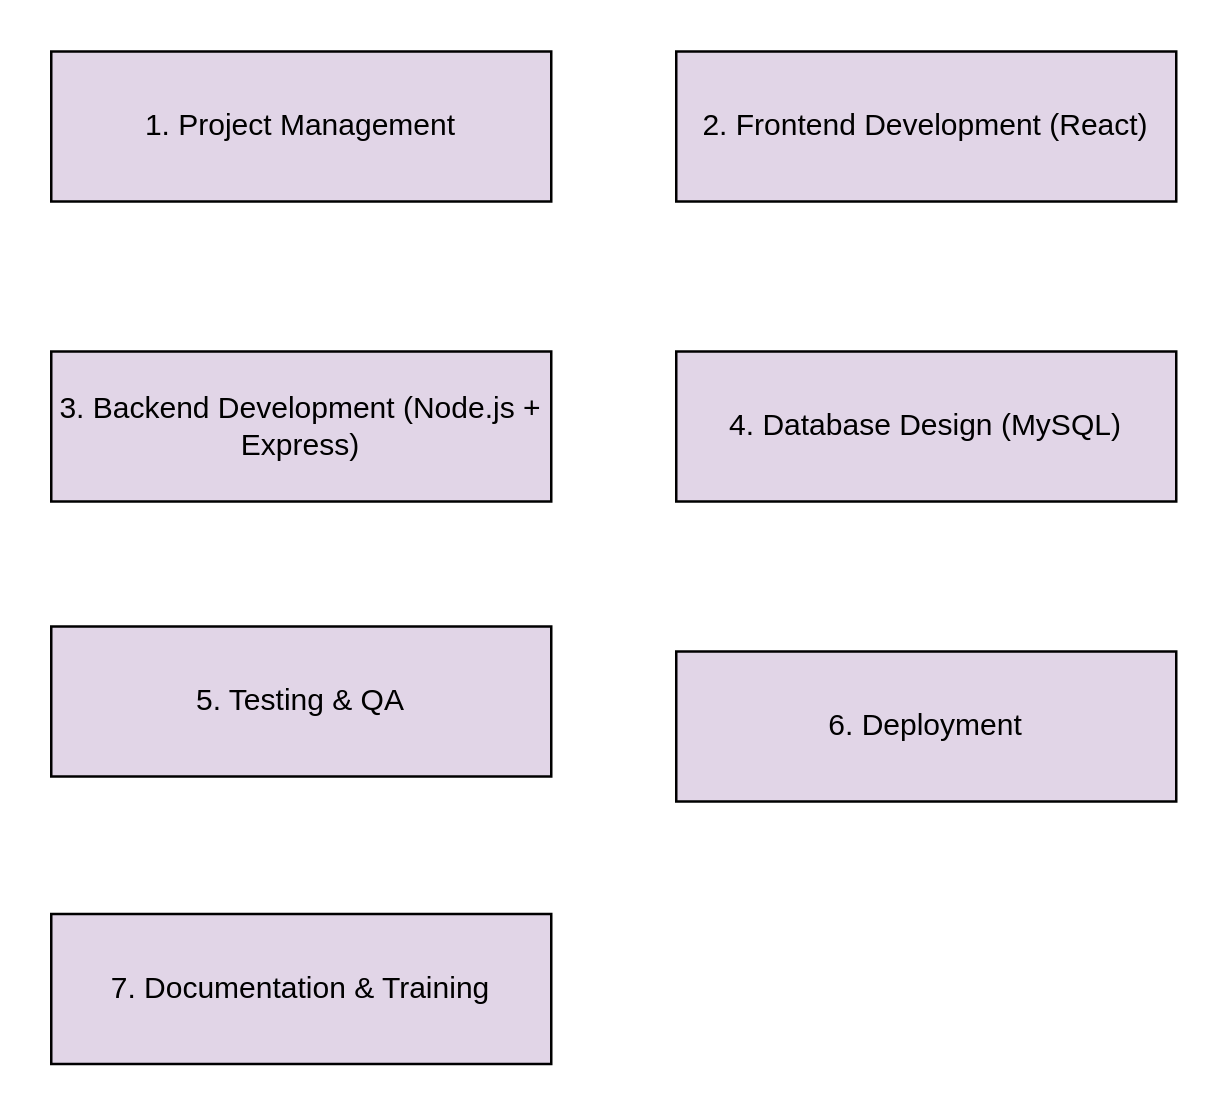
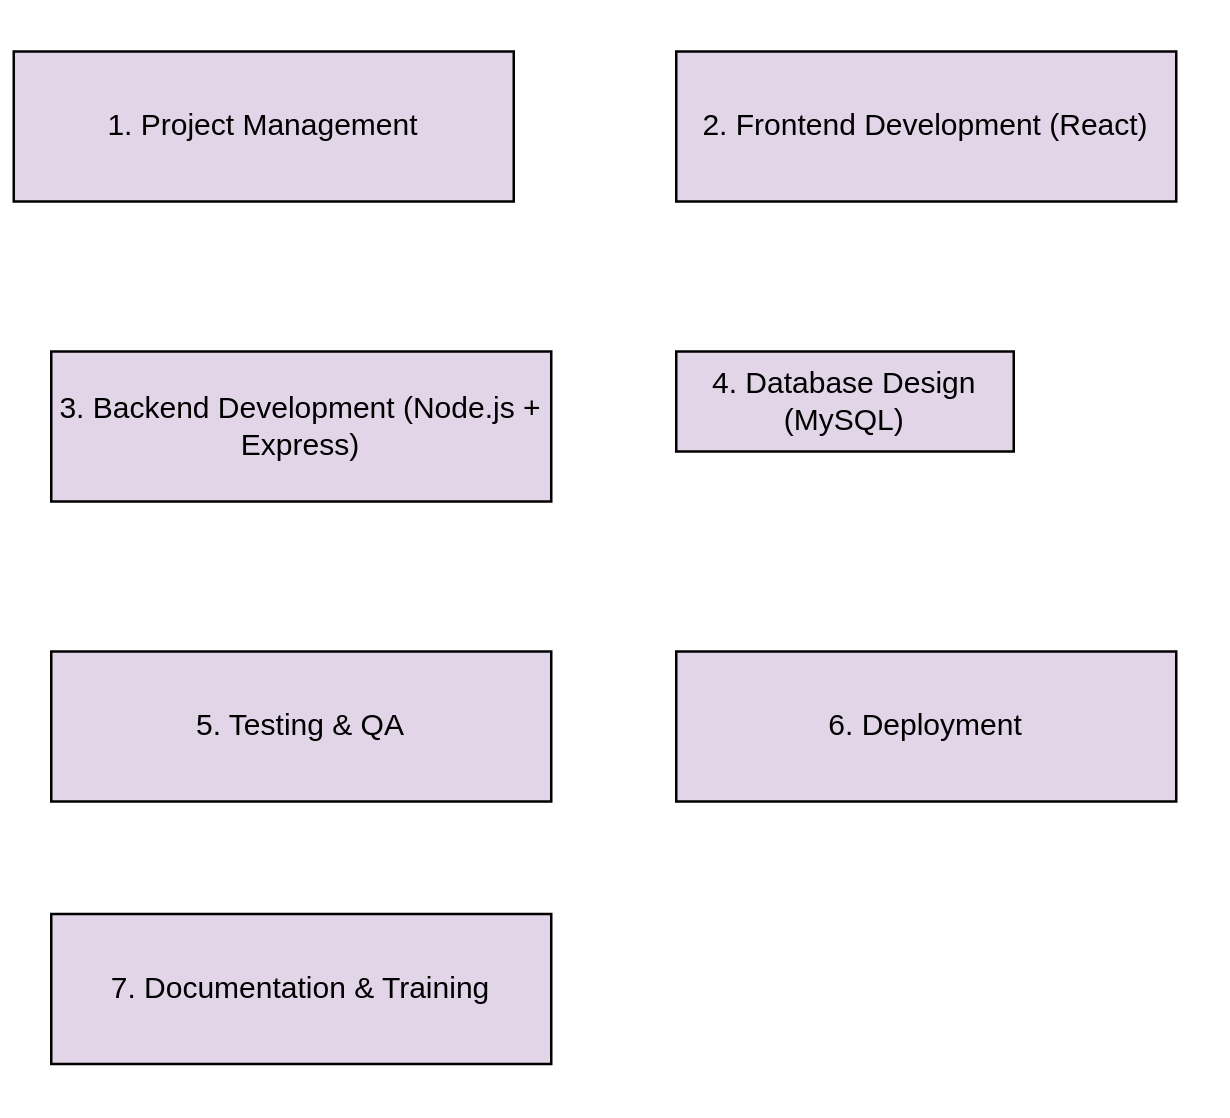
  <mxCell id="0" />
  <mxCell id="1" parent="0" />
- <mxCell id="2" value="1. Project Management" style="shape=rectangle;whiteSpace=wrap;html=1;fillColor=#E1D5E7" vertex="1" parent="1"><mxGeometry x="20" y="20" width="200" height="60" as="geometry" /></mxCell>
+ <mxCell id="2" value="1. Project Management" style="shape=rectangle;whiteSpace=wrap;html=1;fillColor=#E1D5E7" vertex="1" parent="1"><mxGeometry x="5" y="20" width="200" height="60" as="geometry" /></mxCell>
  <mxCell id="3" value="2. Frontend Development (React)" style="shape=rectangle;whiteSpace=wrap;html=1;fillColor=#E1D5E7" vertex="1" parent="1"><mxGeometry x="270" y="20" width="200" height="60" as="geometry" /></mxCell>
  <mxCell id="4" value="3. Backend Development (Node.js + Express)" style="shape=rectangle;whiteSpace=wrap;html=1;fillColor=#E1D5E7" vertex="1" parent="1"><mxGeometry x="20" y="140" width="200" height="60" as="geometry" /></mxCell>
- <mxCell id="5" value="4. Database Design (MySQL)" style="shape=rectangle;whiteSpace=wrap;html=1;fillColor=#E1D5E7" vertex="1" parent="1"><mxGeometry x="270" y="140" width="200" height="60" as="geometry" /></mxCell>
- <mxCell id="6" value="5. Testing &amp; QA" style="shape=rectangle;whiteSpace=wrap;html=1;fillColor=#E1D5E7" vertex="1" parent="1"><mxGeometry x="20" y="250" width="200" height="60" as="geometry" /></mxCell>
+ <mxCell id="5" value="4. Database Design (MySQL)" style="shape=rectangle;whiteSpace=wrap;html=1;fillColor=#E1D5E7" vertex="1" parent="1"><mxGeometry x="270" y="140" width="135" height="40" as="geometry" /></mxCell>
+ <mxCell id="6" value="5. Testing &amp; QA" style="shape=rectangle;whiteSpace=wrap;html=1;fillColor=#E1D5E7" vertex="1" parent="1"><mxGeometry x="20" y="260" width="200" height="60" as="geometry" /></mxCell>
  <mxCell id="7" value="6. Deployment" style="shape=rectangle;whiteSpace=wrap;html=1;fillColor=#E1D5E7" vertex="1" parent="1"><mxGeometry x="270" y="260" width="200" height="60" as="geometry" /></mxCell>
  <mxCell id="8" value="7. Documentation &amp; Training" style="shape=rectangle;whiteSpace=wrap;html=1;fillColor=#E1D5E7" vertex="1" parent="1"><mxGeometry x="20" y="365" width="200" height="60" as="geometry" /></mxCell>
